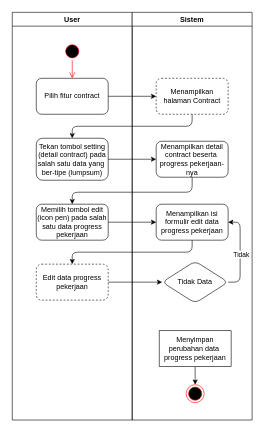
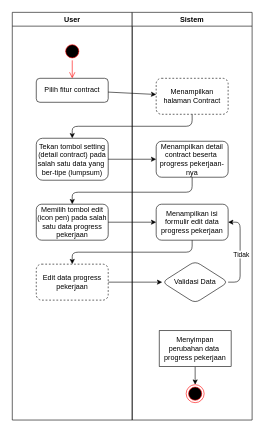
  <mxCell id="0" />
  <mxCell id="1" parent="0" />
  <mxCell id="2" value="User" style="swimlane;whiteSpace=wrap;html=1;" parent="1" vertex="1"><mxGeometry x="20" y="20" width="200" height="680" as="geometry" /></mxCell>
  <mxCell id="3" value="" style="ellipse;html=1;shape=startState;fillColor=#000000;strokeColor=#ff0000;" parent="2" vertex="1"><mxGeometry x="85" y="50" width="30" height="30" as="geometry" /></mxCell>
- <mxCell id="4" value="Pilih fitur contract" style="rounded=1;whiteSpace=wrap;html=1;" parent="2" vertex="1"><mxGeometry x="40" y="110" width="120" height="60" as="geometry" /></mxCell>
+ <mxCell id="4" value="Pilih fitur contract" style="rounded=1;whiteSpace=wrap;html=1;" parent="2" vertex="1"><mxGeometry x="40" y="110" width="120" height="40" as="geometry" /></mxCell>
  <mxCell id="5" value="" style="edgeStyle=orthogonalEdgeStyle;html=1;verticalAlign=bottom;endArrow=open;endSize=8;strokeColor=#ff0000;entryX=0.5;entryY=0;entryDx=0;entryDy=0;" parent="2" source="3" target="4" edge="1"><mxGeometry relative="1" as="geometry"><mxPoint x="100" y="110" as="targetPoint" /></mxGeometry></mxCell>
  <mxCell id="6" value="Tekan tombol setting (detail contract) pada salah satu data yang&amp;nbsp;&lt;div&gt;ber-tipe (lumpsum)&lt;/div&gt;" style="rounded=1;whiteSpace=wrap;html=1;" parent="2" vertex="1"><mxGeometry x="40" y="210" width="120" height="70" as="geometry" /></mxCell>
  <mxCell id="7" value="Memilih tombol edit (icon pen) pada salah satu data progress pekerjaan" style="rounded=1;whiteSpace=wrap;html=1;" parent="2" vertex="1"><mxGeometry x="40" y="320" width="120" height="60" as="geometry" /></mxCell>
  <mxCell id="8" value="Edit data progress pekerjaan" style="rounded=1;whiteSpace=wrap;html=1;dashed=1;" parent="2" vertex="1"><mxGeometry x="40" y="420" width="120" height="60" as="geometry" /></mxCell>
  <mxCell id="9" value="Sistem" style="swimlane;whiteSpace=wrap;html=1;" parent="1" vertex="1"><mxGeometry x="220" y="20" width="200" height="680" as="geometry" /></mxCell>
  <mxCell id="10" value="Menampilkan halaman Contract" style="rounded=1;whiteSpace=wrap;html=1;dashed=1;" parent="9" vertex="1"><mxGeometry x="40" y="110" width="120" height="60" as="geometry" /></mxCell>
  <mxCell id="11" value="Menampilkan detail contract beserta&amp;nbsp;&lt;div&gt;progress pekerjaan-nya&lt;/div&gt;" style="rounded=1;whiteSpace=wrap;html=1;" parent="9" vertex="1"><mxGeometry x="40" y="215" width="120" height="60" as="geometry" /></mxCell>
  <mxCell id="12" value="Menampilkan isi formulir edit data progress pekerjaan" style="rounded=1;whiteSpace=wrap;html=1;" parent="9" vertex="1"><mxGeometry x="40" y="320" width="120" height="60" as="geometry" /></mxCell>
  <mxCell id="13" style="edgeStyle=none;html=1;entryX=1;entryY=0.5;entryDx=0;entryDy=0;" parent="9" source="15" target="12" edge="1"><mxGeometry relative="1" as="geometry"><Array as="points"><mxPoint x="180" y="450" /><mxPoint x="180" y="350" /></Array></mxGeometry></mxCell>
  <mxCell id="14" value="Tidak" style="edgeLabel;html=1;align=center;verticalAlign=middle;resizable=0;points=[];" vertex="1" connectable="0" parent="13"><mxGeometry x="-0.037" y="-1" relative="1" as="geometry"><mxPoint as="offset" /></mxGeometry></mxCell>
- <mxCell id="15" value="Tidak Data" style="rhombus;whiteSpace=wrap;html=1;rounded=1;" parent="9" vertex="1"><mxGeometry x="50" y="415" width="110" height="70" as="geometry" /></mxCell>
+ <mxCell id="15" value="Validasi Data" style="rhombus;whiteSpace=wrap;html=1;rounded=1;" parent="9" vertex="1"><mxGeometry x="50" y="415" width="110" height="70" as="geometry" /></mxCell>
  <mxCell id="16" value="" style="edgeStyle=none;html=1;" parent="9" source="17" target="18" edge="1"><mxGeometry relative="1" as="geometry" /></mxCell>
  <mxCell id="17" value="Menyimpan perubahan data&amp;nbsp;&lt;div&gt;progress pekerjaan&lt;/div&gt;" style="whiteSpace=wrap;html=1;rounded=0;" parent="9" vertex="1"><mxGeometry x="45" y="531" width="120" height="60" as="geometry" /></mxCell>
  <mxCell id="18" value="" style="ellipse;html=1;shape=endState;fillColor=#000000;strokeColor=#ff0000;" parent="9" vertex="1"><mxGeometry x="90" y="621" width="30" height="30" as="geometry" /></mxCell>
  <mxCell id="19" value="" style="edgeStyle=none;html=1;" parent="1" source="4" target="10" edge="1"><mxGeometry relative="1" as="geometry" /></mxCell>
  <mxCell id="20" value="" style="edgeStyle=none;html=1;entryX=0.5;entryY=0;entryDx=0;entryDy=0;exitX=0.5;exitY=1;exitDx=0;exitDy=0;" parent="1" source="10" target="6" edge="1"><mxGeometry relative="1" as="geometry"><Array as="points"><mxPoint x="320" y="210" /><mxPoint x="120" y="210" /></Array></mxGeometry></mxCell>
  <mxCell id="21" value="" style="edgeStyle=none;html=1;" parent="1" source="6" target="11" edge="1"><mxGeometry relative="1" as="geometry" /></mxCell>
  <mxCell id="22" value="" style="edgeStyle=none;html=1;entryX=0.5;entryY=0;entryDx=0;entryDy=0;exitX=0.5;exitY=1;exitDx=0;exitDy=0;" parent="1" source="11" target="7" edge="1"><mxGeometry relative="1" as="geometry"><Array as="points"><mxPoint x="320" y="320" /><mxPoint x="120" y="320" /></Array></mxGeometry></mxCell>
  <mxCell id="23" value="" style="edgeStyle=none;html=1;" parent="1" source="7" target="12" edge="1"><mxGeometry relative="1" as="geometry" /></mxCell>
  <mxCell id="24" value="" style="edgeStyle=none;html=1;entryX=0.5;entryY=0;entryDx=0;entryDy=0;exitX=0.5;exitY=1;exitDx=0;exitDy=0;" parent="1" source="12" target="8" edge="1"><mxGeometry relative="1" as="geometry"><Array as="points"><mxPoint x="320" y="420" /><mxPoint x="120" y="420" /></Array></mxGeometry></mxCell>
  <mxCell id="25" value="" style="edgeStyle=none;html=1;" parent="1" source="8" target="15" edge="1"><mxGeometry relative="1" as="geometry" /></mxCell>
